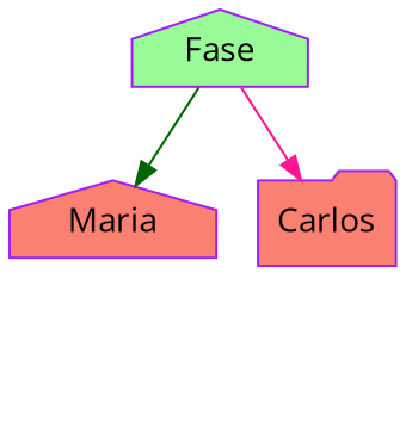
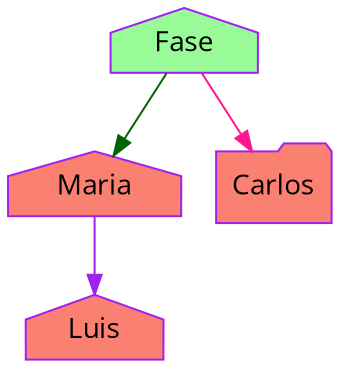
  digraph {
    fontname="Open Sans"
    node [color=purple fillcolor=salmon fontname="Open Sans" shape=house style=filled]
    edge [fontname="Open Sans"]
    n1 [fillcolor=palegreen label=Fase]
    n2 [label=Maria]
    n3 [label=Carlos shape=folder]
+   n4 [label=Luis]
    n1 -> n2 [color=darkgreen]
    n1 -> n3 [color=deeppink]
+   n2 -> n4 [color=purple]
  }
